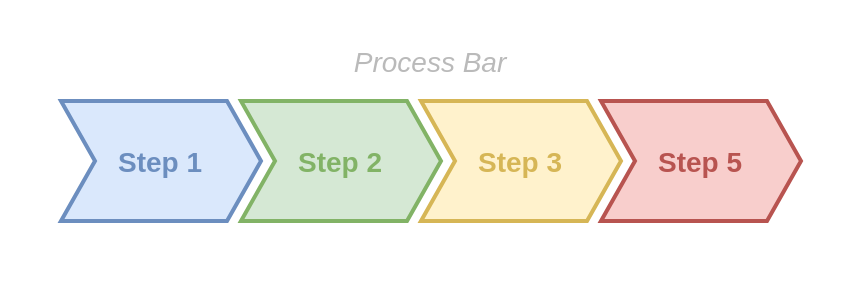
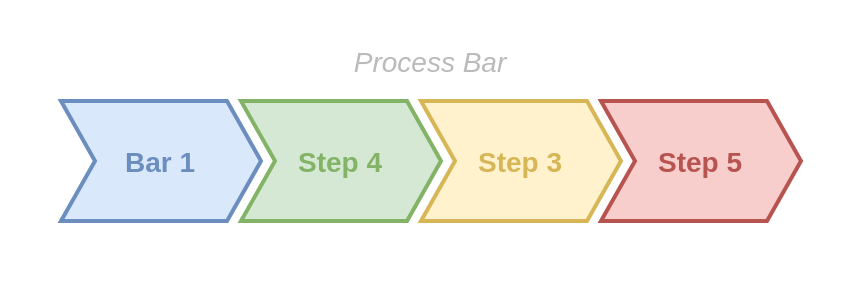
  <mxCell id="0" />
  <mxCell id="1" parent="0" />
  <mxCell id="2" value="Process Bar" style="swimlane;fontStyle=2;childLayout=stackLayout;horizontal=1;startSize=20;fillColor=none;horizontalStack=1;resizeParent=1;resizeParentMax=0;resizeLast=0;collapsible=0;marginBottom=0;swimlaneFillColor=none;strokeColor=none;fontFamily=Helvetica;fontSize=14;fontColor=#BABABA;points=[];verticalAlign=middle;stackBorder=10;stackSpacing=-10;resizable=1;" parent="1" vertex="1"><mxGeometry x="20" y="20" width="390" height="100" as="geometry" /></mxCell>
- <mxCell id="3" value="Step 1" style="shape=step;perimeter=stepPerimeter;strokeColor=#6C8EBF;fontFamily=Helvetica;fontSize=14;fontColor=#6C8EBF;fillColor=#dae8fc;fixedSize=1;size=17;fontStyle=1;strokeWidth=2;spacingTop=0;points=[];" parent="2" vertex="1"><mxGeometry x="10" y="30" width="100" height="60" as="geometry" /></mxCell>
- <mxCell id="4" value="Step 2" style="shape=step;perimeter=stepPerimeter;strokeColor=#82B366;fontFamily=Helvetica;fontSize=14;fontColor=#82B366;fillColor=#d5e8d4;fixedSize=1;size=17;fontStyle=1;strokeWidth=2;spacingTop=0;points=[];" parent="2" vertex="1"><mxGeometry x="100" y="30" width="100" height="60" as="geometry" /></mxCell>
+ <mxCell id="3" value="Bar 1" style="shape=step;perimeter=stepPerimeter;strokeColor=#6C8EBF;fontFamily=Helvetica;fontSize=14;fontColor=#6C8EBF;fillColor=#dae8fc;fixedSize=1;size=17;fontStyle=1;strokeWidth=2;spacingTop=0;points=[];" parent="2" vertex="1"><mxGeometry x="10" y="30" width="100" height="60" as="geometry" /></mxCell>
+ <mxCell id="4" value="Step 4" style="shape=step;perimeter=stepPerimeter;strokeColor=#82B366;fontFamily=Helvetica;fontSize=14;fontColor=#82B366;fillColor=#d5e8d4;fixedSize=1;size=17;fontStyle=1;strokeWidth=2;spacingTop=0;points=[];" parent="2" vertex="1"><mxGeometry x="100" y="30" width="100" height="60" as="geometry" /></mxCell>
  <mxCell id="5" value="Step 3" style="shape=step;perimeter=stepPerimeter;strokeColor=#D6B656;fontFamily=Helvetica;fontSize=14;fontColor=#D6B656;fillColor=#fff2cc;fixedSize=1;size=17;fontStyle=1;strokeWidth=2;spacingTop=0;points=[];" parent="2" vertex="1"><mxGeometry x="190" y="30" width="100" height="60" as="geometry" /></mxCell>
  <mxCell id="6" value="Step 5" style="shape=step;perimeter=stepPerimeter;strokeColor=#B85450;fontFamily=Helvetica;fontSize=14;fontColor=#B85450;fillColor=#f8cecc;fixedSize=1;size=17;fontStyle=1;strokeWidth=2;spacingTop=0;points=[];" parent="2" vertex="1"><mxGeometry x="280" y="30" width="100" height="60" as="geometry" /></mxCell>
